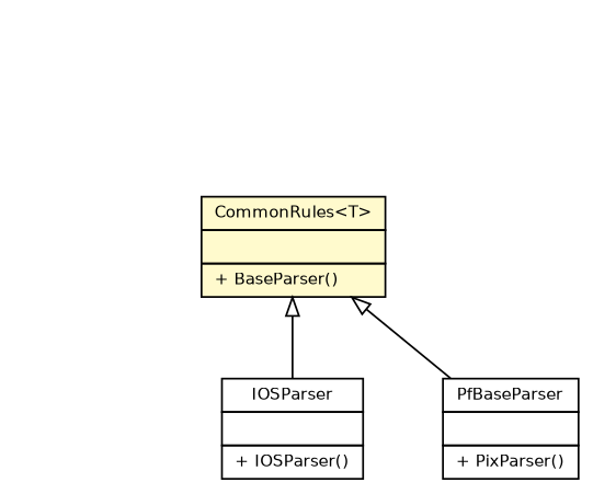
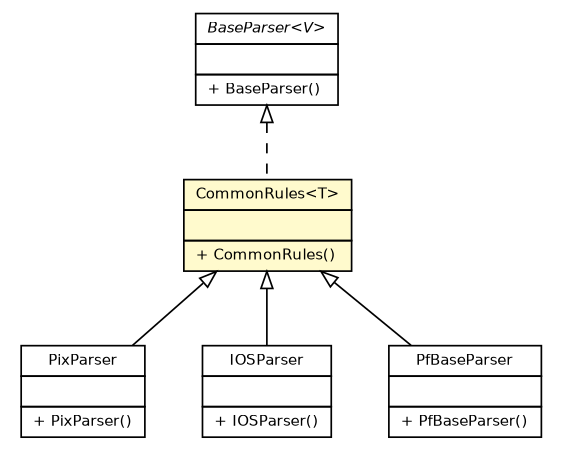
  digraph {
    node [fontcolor=black fontname=Helvetica fontsize=9.0 shape=plaintext]
    edge [arrowtail=empty dir=back fontname=Helvetica fontsize=10 headport=p labelfontname=Helvetica labelfontsize=10 style=solid tailport=p]
-   n1 [label=<<table border="0" cellborder="1" cellspacing="0" cellpadding="2" port="p" bgcolor="lemonChiffon" href="./CommonRules.html"> 		<tr><td><table border="0" cellspacing="0" cellpadding="1"> 			<tr><td> CommonRules&lt;T&gt; </td></tr> 		</table></td></tr> 		<tr><td><table border="0" cellspacing="0" cellpadding="1"> 			<tr><td align="left">  </td></tr> 		</table></td></tr> 		<tr><td><table border="0" cellspacing="0" cellpadding="1"> 			<tr><td align="left"> + BaseParser() </td></tr> 		</table></td></tr> 		</table>>]
+   n1 [label=<<table border="0" cellborder="1" cellspacing="0" cellpadding="2" port="p" bgcolor="lemonChiffon" href="./CommonRules.html"> 		<tr><td><table border="0" cellspacing="0" cellpadding="1"> 			<tr><td> CommonRules&lt;T&gt; </td></tr> 		</table></td></tr> 		<tr><td><table border="0" cellspacing="0" cellpadding="1"> 			<tr><td align="left">  </td></tr> 		</table></td></tr> 		<tr><td><table border="0" cellspacing="0" cellpadding="1"> 			<tr><td align="left"> + CommonRules() </td></tr> 		</table></td></tr> 		</table>>]
+   n2 [label=<<table border="0" cellborder="1" cellspacing="0" cellpadding="2" port="p" href="../../equipments/cisco/pix/PixParser.html"> 		<tr><td><table border="0" cellspacing="0" cellpadding="1"> 			<tr><td> PixParser </td></tr> 		</table></td></tr> 		<tr><td><table border="0" cellspacing="0" cellpadding="1"> 			<tr><td align="left">  </td></tr> 		</table></td></tr> 		<tr><td><table border="0" cellspacing="0" cellpadding="1"> 			<tr><td align="left"> + PixParser() </td></tr> 		</table></td></tr> 		</table>>]
    n3 [label=<<table border="0" cellborder="1" cellspacing="0" cellpadding="2" port="p" href="../../equipments/cisco/router/IOSParser.html"> 		<tr><td><table border="0" cellspacing="0" cellpadding="1"> 			<tr><td> IOSParser </td></tr> 		</table></td></tr> 		<tr><td><table border="0" cellspacing="0" cellpadding="1"> 			<tr><td align="left">  </td></tr> 		</table></td></tr> 		<tr><td><table border="0" cellspacing="0" cellpadding="1"> 			<tr><td align="left"> + IOSParser() </td></tr> 		</table></td></tr> 		</table>>]
-   n4 [label=<<table border="0" cellborder="1" cellspacing="0" cellpadding="2" port="p" href="../../equipments/openbsd/PfBaseParser.html"> 		<tr><td><table border="0" cellspacing="0" cellpadding="1"> 			<tr><td> PfBaseParser </td></tr> 		</table></td></tr> 		<tr><td><table border="0" cellspacing="0" cellpadding="1"> 			<tr><td align="left">  </td></tr> 		</table></td></tr> 		<tr><td><table border="0" cellspacing="0" cellpadding="1"> 			<tr><td align="left"> + PixParser() </td></tr> 		</table></td></tr> 		</table>>]
+   n4 [label=<<table border="0" cellborder="1" cellspacing="0" cellpadding="2" port="p" href="../../equipments/openbsd/PfBaseParser.html"> 		<tr><td><table border="0" cellspacing="0" cellpadding="1"> 			<tr><td> PfBaseParser </td></tr> 		</table></td></tr> 		<tr><td><table border="0" cellspacing="0" cellpadding="1"> 			<tr><td align="left">  </td></tr> 		</table></td></tr> 		<tr><td><table border="0" cellspacing="0" cellpadding="1"> 			<tr><td align="left"> + PfBaseParser() </td></tr> 		</table></td></tr> 		</table>>]
+   n5 [label=<<table border="0" cellborder="1" cellspacing="0" cellpadding="2" port="p" href="http://java.sun.com/j2se/1.4.2/docs/api/org/parboiled/BaseParser.html"> 		<tr><td><table border="0" cellspacing="0" cellpadding="1"> 			<tr><td><font face="Helvetica-Oblique"> BaseParser&lt;V&gt; </font></td></tr> 		</table></td></tr> 		<tr><td><table border="0" cellspacing="0" cellpadding="1"> 			<tr><td align="left">  </td></tr> 		</table></td></tr> 		<tr><td><table border="0" cellspacing="0" cellpadding="1"> 			<tr><td align="left"> + BaseParser() </td></tr> 		</table></td></tr> 		</table>>]
+   n1 -> n2
    n1 -> n3
    n1 -> n4
+   n5 -> n1 [style=dashed]
  }
